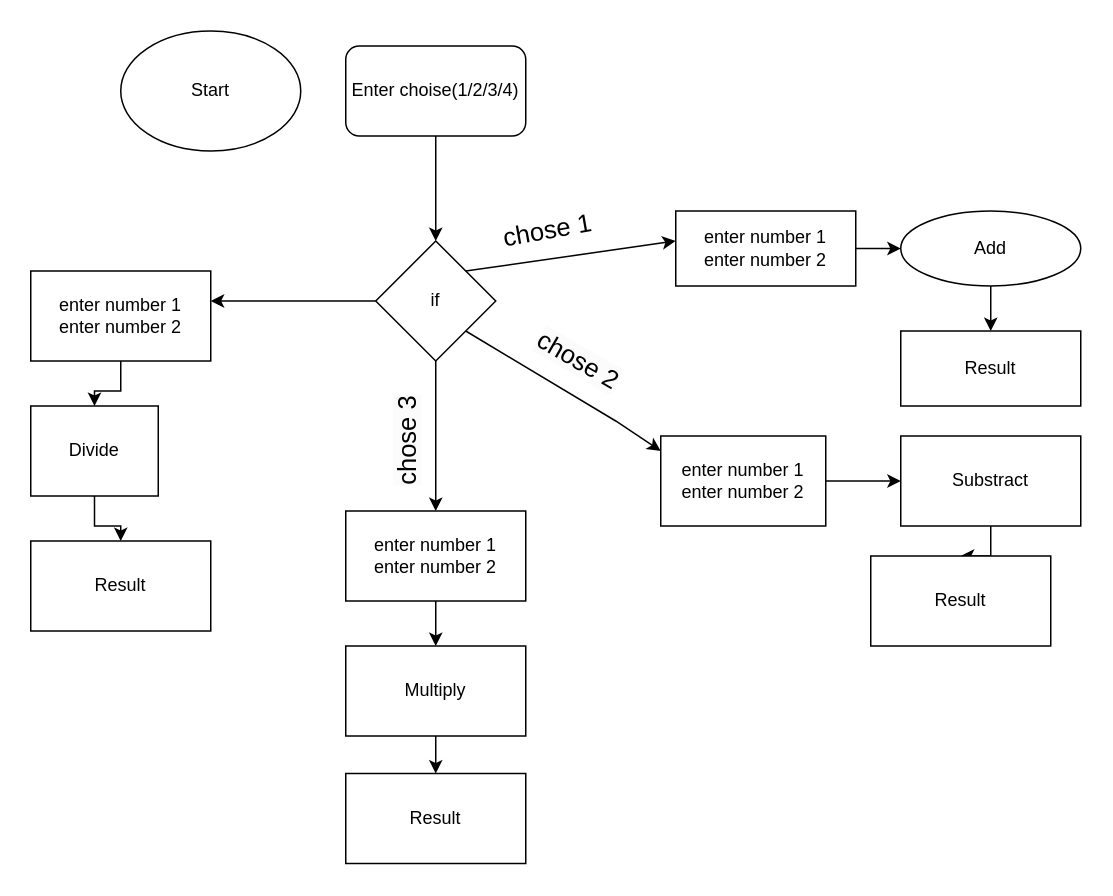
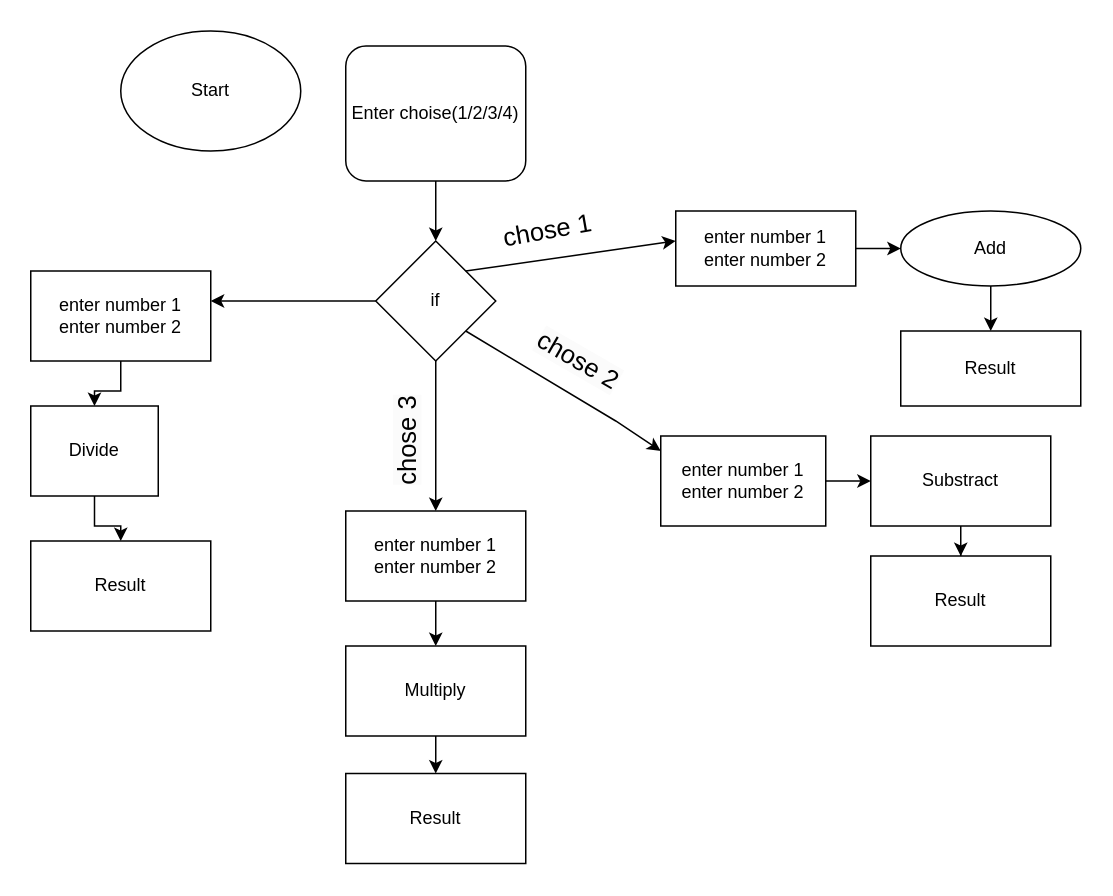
  <mxCell id="0" />
  <mxCell id="1" parent="0" />
  <mxCell id="2" value="Start" style="ellipse;whiteSpace=wrap;html=1;" vertex="1" parent="1"><mxGeometry x="80" y="20" width="120" height="80" as="geometry" /></mxCell>
  <mxCell id="3" style="edgeStyle=orthogonalEdgeStyle;rounded=0;orthogonalLoop=1;jettySize=auto;html=1;exitX=0.5;exitY=1;exitDx=0;exitDy=0;" edge="1" parent="1" source="4" target="7"><mxGeometry relative="1" as="geometry"><Array as="points"><mxPoint x="290" y="90" /></Array></mxGeometry></mxCell>
- <mxCell id="4" value="Enter choise(1/2/3/4)" style="rounded=1;whiteSpace=wrap;html=1;" vertex="1" parent="1"><mxGeometry x="230" y="30" width="120" height="60" as="geometry" /></mxCell>
+ <mxCell id="4" value="Enter choise(1/2/3/4)" style="rounded=1;whiteSpace=wrap;html=1;" vertex="1" parent="1"><mxGeometry x="230" y="30" width="120" height="90" as="geometry" /></mxCell>
  <mxCell id="5" style="edgeStyle=orthogonalEdgeStyle;rounded=0;orthogonalLoop=1;jettySize=auto;html=1;" edge="1" parent="1" source="7"><mxGeometry relative="1" as="geometry"><mxPoint x="140" y="200" as="targetPoint" /></mxGeometry></mxCell>
  <mxCell id="6" style="edgeStyle=orthogonalEdgeStyle;rounded=0;orthogonalLoop=1;jettySize=auto;html=1;entryX=0.5;entryY=0;entryDx=0;entryDy=0;" edge="1" parent="1" source="7" target="21"><mxGeometry relative="1" as="geometry"><mxPoint x="290" y="330" as="targetPoint" /></mxGeometry></mxCell>
  <mxCell id="7" value="if" style="rhombus;whiteSpace=wrap;html=1;" vertex="1" parent="1"><mxGeometry x="250" y="160" width="80" height="80" as="geometry" /></mxCell>
  <mxCell id="8" value="" style="endArrow=classic;html=1;rounded=0;" edge="1" parent="1"><mxGeometry width="50" height="50" relative="1" as="geometry"><mxPoint x="310" y="180" as="sourcePoint" /><mxPoint x="450" y="160" as="targetPoint" /><Array as="points"><mxPoint x="310" y="180" /></Array></mxGeometry></mxCell>
  <mxCell id="9" value="" style="endArrow=classic;html=1;rounded=0;" edge="1" parent="1"><mxGeometry width="50" height="50" relative="1" as="geometry"><mxPoint x="310" y="220" as="sourcePoint" /><mxPoint x="440" y="300" as="targetPoint" /><Array as="points"><mxPoint x="310" y="220" /><mxPoint x="410" y="280" /></Array></mxGeometry></mxCell>
  <mxCell id="10" style="edgeStyle=orthogonalEdgeStyle;rounded=0;orthogonalLoop=1;jettySize=auto;html=1;entryX=0;entryY=0.5;entryDx=0;entryDy=0;" edge="1" parent="1" source="11" target="13"><mxGeometry relative="1" as="geometry" /></mxCell>
  <mxCell id="11" value="enter number 1&lt;div&gt;enter number 2&lt;/div&gt;" style="rounded=0;whiteSpace=wrap;html=1;" vertex="1" parent="1"><mxGeometry x="450" y="140" width="120" height="50" as="geometry" /></mxCell>
  <mxCell id="12" style="edgeStyle=orthogonalEdgeStyle;rounded=0;orthogonalLoop=1;jettySize=auto;html=1;" edge="1" parent="1" source="13" target="14"><mxGeometry relative="1" as="geometry" /></mxCell>
  <mxCell id="13" value="Add" style="ellipse;whiteSpace=wrap;html=1;" vertex="1" parent="1"><mxGeometry x="600" y="140" width="120" height="50" as="geometry" /></mxCell>
  <mxCell id="14" value="Result" style="rounded=0;whiteSpace=wrap;html=1;" vertex="1" parent="1"><mxGeometry x="600" y="220" width="120" height="50" as="geometry" /></mxCell>
  <mxCell id="15" style="edgeStyle=orthogonalEdgeStyle;rounded=0;orthogonalLoop=1;jettySize=auto;html=1;entryX=0;entryY=0.5;entryDx=0;entryDy=0;" edge="1" parent="1" source="16" target="18"><mxGeometry relative="1" as="geometry" /></mxCell>
  <mxCell id="16" value="enter number 1&lt;div&gt;enter number 2&lt;/div&gt;" style="rounded=0;whiteSpace=wrap;html=1;" vertex="1" parent="1"><mxGeometry x="440" y="290" width="110" height="60" as="geometry" /></mxCell>
  <mxCell id="17" style="edgeStyle=orthogonalEdgeStyle;rounded=0;orthogonalLoop=1;jettySize=auto;html=1;" edge="1" parent="1" source="18" target="19"><mxGeometry relative="1" as="geometry" /></mxCell>
- <mxCell id="18" value="Substract" style="rounded=0;whiteSpace=wrap;html=1;" vertex="1" parent="1"><mxGeometry x="600" y="290" width="120" height="60" as="geometry" /></mxCell>
+ <mxCell id="18" value="Substract" style="rounded=0;whiteSpace=wrap;html=1;" vertex="1" parent="1"><mxGeometry x="580" y="290" width="120" height="60" as="geometry" /></mxCell>
  <mxCell id="19" value="Result" style="rounded=0;whiteSpace=wrap;html=1;" vertex="1" parent="1"><mxGeometry x="580" y="370" width="120" height="60" as="geometry" /></mxCell>
  <mxCell id="20" style="edgeStyle=orthogonalEdgeStyle;rounded=0;orthogonalLoop=1;jettySize=auto;html=1;" edge="1" parent="1" source="21" target="23"><mxGeometry relative="1" as="geometry" /></mxCell>
  <mxCell id="21" value="enter number 1&lt;div&gt;enter number 2&lt;/div&gt;" style="rounded=0;whiteSpace=wrap;html=1;" vertex="1" parent="1"><mxGeometry x="230" y="340" width="120" height="60" as="geometry" /></mxCell>
  <mxCell id="22" style="edgeStyle=orthogonalEdgeStyle;rounded=0;orthogonalLoop=1;jettySize=auto;html=1;entryX=0.5;entryY=0;entryDx=0;entryDy=0;" edge="1" parent="1" source="23" target="24"><mxGeometry relative="1" as="geometry" /></mxCell>
  <mxCell id="23" value="Multiply" style="rounded=0;whiteSpace=wrap;html=1;" vertex="1" parent="1"><mxGeometry x="230" y="430" width="120" height="60" as="geometry" /></mxCell>
  <mxCell id="24" value="Result" style="rounded=0;whiteSpace=wrap;html=1;" vertex="1" parent="1"><mxGeometry x="230" y="515" width="120" height="60" as="geometry" /></mxCell>
  <mxCell id="25" style="edgeStyle=orthogonalEdgeStyle;rounded=0;orthogonalLoop=1;jettySize=auto;html=1;" edge="1" parent="1" source="26" target="28"><mxGeometry relative="1" as="geometry" /></mxCell>
  <mxCell id="26" value="enter number 1&lt;div&gt;enter number 2&lt;/div&gt;" style="rounded=0;whiteSpace=wrap;html=1;" vertex="1" parent="1"><mxGeometry y="180" width="120" height="60" as="geometry" x="20" /></mxCell>
  <mxCell id="27" style="edgeStyle=orthogonalEdgeStyle;rounded=0;orthogonalLoop=1;jettySize=auto;html=1;" edge="1" parent="1" source="28" target="29"><mxGeometry relative="1" as="geometry" /></mxCell>
  <mxCell id="28" value="Divide" style="rounded=0;whiteSpace=wrap;html=1;" vertex="1" parent="1"><mxGeometry x="20" y="270" width="85" height="60" as="geometry" /></mxCell>
  <mxCell id="29" value="Result" style="rounded=0;whiteSpace=wrap;html=1;" vertex="1" parent="1"><mxGeometry y="360" width="120" height="60" as="geometry" x="20" /></mxCell>
  <mxCell id="30" value="&lt;font style=&quot;font-size: 17px;&quot;&gt;chose 1&lt;/font&gt;" style="text;html=1;align=center;verticalAlign=middle;whiteSpace=wrap;rounded=0;rotation=-10;" vertex="1" parent="1"><mxGeometry x="329.92" y="139.13" width="70" height="30" as="geometry" /></mxCell>
  <mxCell id="31" value="&lt;span style=&quot;color: rgb(0, 0, 0); font-family: Helvetica; font-size: 17px; font-style: normal; font-variant-ligatures: normal; font-variant-caps: normal; font-weight: 400; letter-spacing: normal; orphans: 2; text-align: center; text-indent: 0px; text-transform: none; widows: 2; word-spacing: 0px; -webkit-text-stroke-width: 0px; white-space: normal; background-color: rgb(251, 251, 251); text-decoration-thickness: initial; text-decoration-style: initial; text-decoration-color: initial; display: inline !important; float: none;&quot;&gt;chose 2&lt;/span&gt;" style="text;whiteSpace=wrap;html=1;rotation=30;" vertex="1" parent="1"><mxGeometry x="350" y="230" width="90" height="40" as="geometry" /></mxCell>
  <mxCell id="32" value="&lt;span style=&quot;color: rgb(0, 0, 0); font-family: Helvetica; font-size: 17px; font-style: normal; font-variant-ligatures: normal; font-variant-caps: normal; font-weight: 400; letter-spacing: normal; orphans: 2; text-align: center; text-indent: 0px; text-transform: none; widows: 2; word-spacing: 0px; -webkit-text-stroke-width: 0px; white-space: normal; background-color: rgb(251, 251, 251); text-decoration-thickness: initial; text-decoration-style: initial; text-decoration-color: initial; display: inline !important; float: none;&quot;&gt;chose 3&lt;/span&gt;" style="text;whiteSpace=wrap;html=1;rotation=-90;" vertex="1" parent="1"><mxGeometry x="230" y="260" width="90" height="40" as="geometry" /></mxCell>
